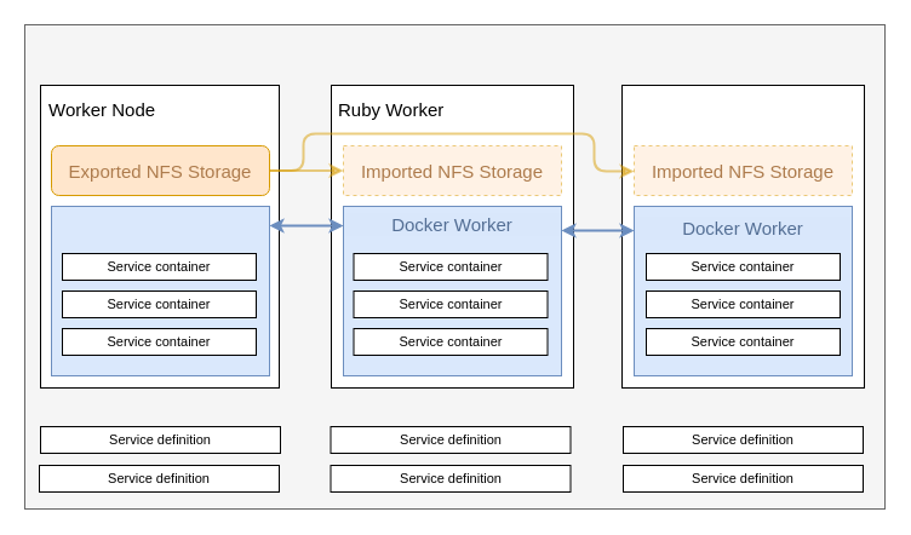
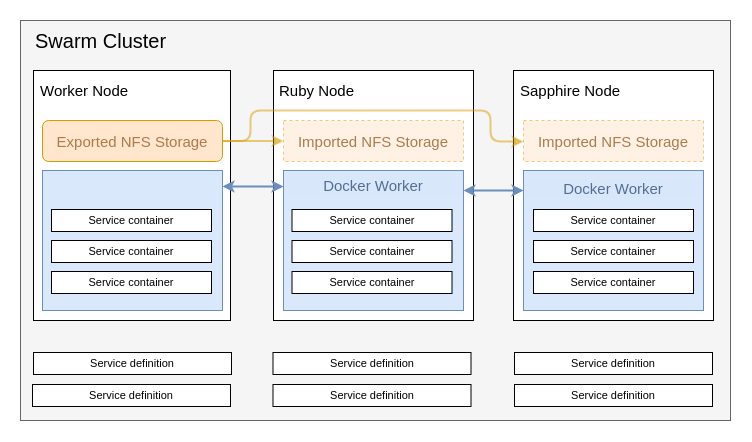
  <mxCell id="0" />
  <mxCell id="1" parent="0" />
  <mxCell id="2" value="" style="rounded=0;whiteSpace=wrap;html=1;fontSize=15;fontColor=#333333;align=center;fillColor=#f5f5f5;strokeColor=#666666;" vertex="1" parent="1"><mxGeometry x="20" y="20" width="710" height="400" as="geometry" /></mxCell>
  <mxCell id="3" value="" style="rounded=0;whiteSpace=wrap;html=1;" vertex="1" parent="1"><mxGeometry x="33" y="70" width="197" height="250" as="geometry" /></mxCell>
  <mxCell id="4" value="Worker Node" style="text;html=1;strokeColor=none;fillColor=none;align=left;verticalAlign=middle;whiteSpace=wrap;rounded=0;spacingLeft=5;fontSize=15;" vertex="1" parent="1"><mxGeometry x="33" y="80" width="197" height="20" as="geometry" /></mxCell>
  <mxCell id="5" value="" style="rounded=0;whiteSpace=wrap;html=1;" vertex="1" parent="1"><mxGeometry x="273" y="70" width="200" height="250" as="geometry" /></mxCell>
- <mxCell id="6" value="Ruby Worker" style="text;html=1;strokeColor=none;fillColor=none;align=left;verticalAlign=middle;whiteSpace=wrap;rounded=0;spacingLeft=5;fontSize=15;" vertex="1" parent="1"><mxGeometry x="271.5" y="80" width="200" height="20" as="geometry" /></mxCell>
+ <mxCell id="6" value="Ruby Node" style="text;html=1;strokeColor=none;fillColor=none;align=left;verticalAlign=middle;whiteSpace=wrap;rounded=0;spacingLeft=5;fontSize=15;" vertex="1" parent="1"><mxGeometry x="271.5" y="80" width="200" height="20" as="geometry" /></mxCell>
  <mxCell id="7" value="" style="rounded=0;whiteSpace=wrap;html=1;" vertex="1" parent="1"><mxGeometry x="513" y="70" width="200" height="250" as="geometry" /></mxCell>
+ <mxCell id="8" value="Sapphire Node" style="text;html=1;strokeColor=none;fillColor=none;align=left;verticalAlign=middle;whiteSpace=wrap;rounded=0;spacingLeft=5;fontSize=15;" vertex="1" parent="1"><mxGeometry x="513" y="80" width="200" height="20" as="geometry" /></mxCell>
  <mxCell id="9" value="" style="rounded=0;whiteSpace=wrap;html=1;fontSize=15;align=center;verticalAlign=middle;fillColor=#dae8fc;strokeColor=#6c8ebf;fontColor=#536E94;" vertex="1" parent="1"><mxGeometry x="42" y="170" width="180" height="140" as="geometry" /></mxCell>
  <mxCell id="10" value="" style="rounded=0;whiteSpace=wrap;html=1;fontSize=15;align=center;verticalAlign=middle;fillColor=#dae8fc;strokeColor=#6c8ebf;fontColor=#536E94;" vertex="1" parent="1"><mxGeometry x="283" y="170" width="180" height="140" as="geometry" /></mxCell>
  <mxCell id="11" value="" style="rounded=0;whiteSpace=wrap;html=1;fontSize=15;align=center;verticalAlign=middle;fillColor=#dae8fc;strokeColor=#6c8ebf;fontColor=#536E94;" vertex="1" parent="1"><mxGeometry x="523" y="170" width="180" height="140" as="geometry" /></mxCell>
+ <mxCell id="12" value="Swarm Cluster" style="text;html=1;strokeColor=none;fillColor=none;align=left;verticalAlign=middle;whiteSpace=wrap;rounded=0;fontSize=20;fontColor=#000000;" vertex="1" parent="1"><mxGeometry x="32.5" y="30" width="357" height="20" as="geometry" /></mxCell>
  <mxCell id="13" value="Exported NFS Storage" style="whiteSpace=wrap;html=1;fontSize=15;align=center;verticalAlign=middle;fillColor=#ffe6cc;strokeColor=#d79b00;fontColor=#AD7B4C;rounded=1;" vertex="1" parent="1"><mxGeometry x="42" y="120" width="180" height="41" as="geometry" /></mxCell>
  <mxCell id="14" value="Imported NFS Storage" style="rounded=0;whiteSpace=wrap;html=1;fontSize=15;align=center;verticalAlign=middle;fillColor=#ffe6cc;strokeColor=#d79b00;fontColor=#AD7B4C;dashed=1;opacity=50;" vertex="1" parent="1"><mxGeometry x="283" y="120" width="180" height="41" as="geometry" /></mxCell>
  <mxCell id="15" value="Imported NFS Storage" style="rounded=0;whiteSpace=wrap;html=1;fontSize=15;align=center;verticalAlign=middle;fillColor=#ffe6cc;strokeColor=#d79b00;fontColor=#AD7B4C;dashed=1;opacity=50;" vertex="1" parent="1"><mxGeometry x="523" y="120" width="180" height="41" as="geometry" /></mxCell>
  <mxCell id="16" value="" style="endArrow=classic;html=1;fontSize=20;fontColor=#AD7B4C;fillColor=#ffe6cc;strokeColor=#d79b00;edgeStyle=orthogonalEdgeStyle;strokeWidth=2;opacity=50;" edge="1" parent="1" source="13" target="14"><mxGeometry width="50" height="50" relative="1" as="geometry"><mxPoint x="140" y="300" as="sourcePoint" /><mxPoint x="190" y="250" as="targetPoint" /></mxGeometry></mxCell>
  <mxCell id="17" value="" style="endArrow=classic;html=1;fontSize=20;fontColor=#AD7B4C;fillColor=#ffe6cc;strokeColor=#d79b00;edgeStyle=orthogonalEdgeStyle;strokeWidth=2;opacity=50;" edge="1" parent="1" source="13" target="15"><mxGeometry width="50" height="50" relative="1" as="geometry"><mxPoint x="232" y="150.5" as="sourcePoint" /><mxPoint x="293" y="150.5" as="targetPoint" /><Array as="points"><mxPoint x="250" y="141" /><mxPoint x="250" y="110" /><mxPoint x="490" y="110" /><mxPoint x="490" y="141" /></Array></mxGeometry></mxCell>
  <mxCell id="18" value="" style="endArrow=classic;startArrow=classic;html=1;strokeWidth=2;fontSize=20;fontColor=#AD7B4C;fillColor=#dae8fc;strokeColor=#6c8ebf;edgeStyle=orthogonalEdgeStyle;" edge="1" parent="1" source="9" target="10"><mxGeometry width="50" height="50" relative="1" as="geometry"><mxPoint x="270" y="350" as="sourcePoint" /><mxPoint x="320" y="300" as="targetPoint" /><Array as="points"><mxPoint x="240" y="186" /><mxPoint x="240" y="186" /></Array></mxGeometry></mxCell>
  <mxCell id="19" value="" style="endArrow=classic;startArrow=classic;html=1;strokeWidth=2;fontSize=20;fontColor=#AD7B4C;fillColor=#dae8fc;strokeColor=#6c8ebf;edgeStyle=orthogonalEdgeStyle;" edge="1" parent="1" source="10" target="11"><mxGeometry width="50" height="50" relative="1" as="geometry"><mxPoint x="232" y="195.5" as="sourcePoint" /><mxPoint x="293" y="195.5" as="targetPoint" /><Array as="points"><mxPoint x="500" y="190" /><mxPoint x="500" y="190" /></Array></mxGeometry></mxCell>
  <mxCell id="20" value="&lt;span style=&quot;font-size: 15px&quot;&gt;Docker Worker&lt;/span&gt;" style="text;html=1;strokeColor=none;fillColor=#dae8fc;align=center;verticalAlign=middle;whiteSpace=wrap;rounded=0;dashed=1;fontSize=15;opacity=50;fontColor=#536E94;" vertex="1" parent="1"><mxGeometry x="284" y="175" width="178" height="20" as="geometry" /></mxCell>
  <mxCell id="21" value="&lt;span style=&quot;font-size: 15px&quot;&gt;Docker Worker&lt;/span&gt;" style="text;html=1;strokeColor=none;fillColor=#dae8fc;align=center;verticalAlign=middle;whiteSpace=wrap;rounded=0;dashed=1;fontSize=15;opacity=50;fontColor=#536E94;" vertex="1" parent="1"><mxGeometry x="524" y="178" width="178" height="20" as="geometry" /></mxCell>
  <mxCell id="22" value="Service container" style="rounded=0;whiteSpace=wrap;html=1;fontSize=11;align=center;" vertex="1" parent="1"><mxGeometry x="51" y="209" width="160" height="22" as="geometry" /></mxCell>
  <mxCell id="23" value="Service container" style="rounded=0;whiteSpace=wrap;html=1;fontSize=11;align=center;" vertex="1" parent="1"><mxGeometry x="51" y="240" width="160" height="22" as="geometry" /></mxCell>
  <mxCell id="24" value="Service container" style="rounded=0;whiteSpace=wrap;html=1;fontSize=11;align=center;" vertex="1" parent="1"><mxGeometry x="51" y="271" width="160" height="22" as="geometry" /></mxCell>
  <mxCell id="25" value="Service container" style="rounded=0;whiteSpace=wrap;html=1;fontSize=11;align=center;" vertex="1" parent="1"><mxGeometry x="291.5" y="209" width="160" height="22" as="geometry" /></mxCell>
  <mxCell id="26" value="Service container" style="rounded=0;whiteSpace=wrap;html=1;fontSize=11;align=center;" vertex="1" parent="1"><mxGeometry x="291.5" y="240" width="160" height="22" as="geometry" /></mxCell>
  <mxCell id="27" value="Service container" style="rounded=0;whiteSpace=wrap;html=1;fontSize=11;align=center;" vertex="1" parent="1"><mxGeometry x="291.5" y="271" width="160" height="22" as="geometry" /></mxCell>
  <mxCell id="28" value="Service container" style="rounded=0;whiteSpace=wrap;html=1;fontSize=11;align=center;" vertex="1" parent="1"><mxGeometry x="533" y="209" width="160" height="22" as="geometry" /></mxCell>
  <mxCell id="29" value="Service container" style="rounded=0;whiteSpace=wrap;html=1;fontSize=11;align=center;" vertex="1" parent="1"><mxGeometry x="533" y="240" width="160" height="22" as="geometry" /></mxCell>
  <mxCell id="30" value="Service container" style="rounded=0;whiteSpace=wrap;html=1;fontSize=11;align=center;" vertex="1" parent="1"><mxGeometry x="533" y="271" width="160" height="22" as="geometry" /></mxCell>
  <mxCell id="31" value="Service definition" style="rounded=0;whiteSpace=wrap;html=1;fontSize=11;align=center;" vertex="1" parent="1"><mxGeometry x="33" y="352" width="198" height="22" as="geometry" /></mxCell>
  <mxCell id="32" value="Service definition" style="rounded=0;whiteSpace=wrap;html=1;fontSize=11;align=center;" vertex="1" parent="1"><mxGeometry x="32" y="384" width="198" height="22" as="geometry" /></mxCell>
  <mxCell id="33" value="Service definition" style="rounded=0;whiteSpace=wrap;html=1;fontSize=11;align=center;" vertex="1" parent="1"><mxGeometry x="272.5" y="352" width="198" height="22" as="geometry" /></mxCell>
  <mxCell id="34" value="Service definition" style="rounded=0;whiteSpace=wrap;html=1;fontSize=11;align=center;" vertex="1" parent="1"><mxGeometry x="272.5" y="384" width="198" height="22" as="geometry" /></mxCell>
  <mxCell id="35" value="Service definition" style="rounded=0;whiteSpace=wrap;html=1;fontSize=11;align=center;" vertex="1" parent="1"><mxGeometry x="514" y="352" width="198" height="22" as="geometry" /></mxCell>
  <mxCell id="36" value="Service definition" style="rounded=0;whiteSpace=wrap;html=1;fontSize=11;align=center;" vertex="1" parent="1"><mxGeometry x="514" y="384" width="198" height="22" as="geometry" /></mxCell>
